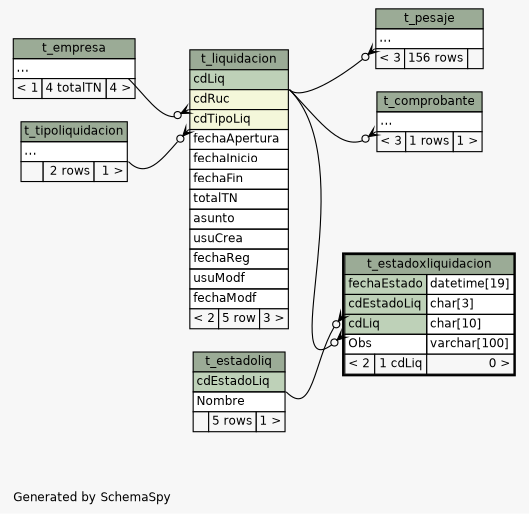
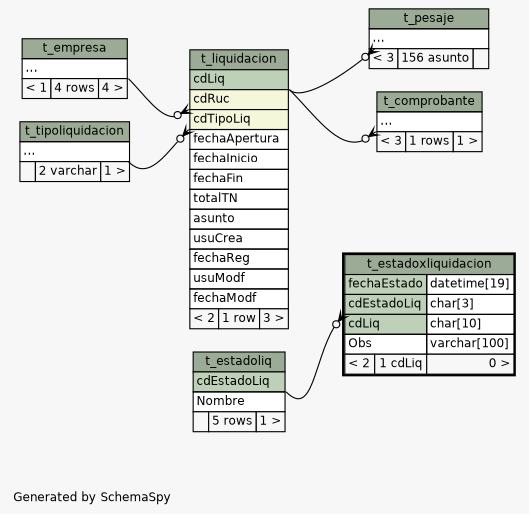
  digraph {
    bgcolor="#f7f7f7"
    fontname=Helvetica
    fontsize=11
    label="\nGenerated by SchemaSpy"
    labeljust=l
    nodesep=0.18
    rankdir=RL
    ranksep=0.46
    node [fontname=Helvetica fontsize=11 shape=plaintext]
    edge [arrowhead=none arrowsize=0.8 arrowtail=crowodot dir=back headport="cdLiq:se" tailport="elipses:sw"]
    n1 [label=<     <TABLE BORDER="0" CELLBORDER="1" CELLSPACING="0" BGCOLOR="#ffffff">       <TR><TD COLSPAN="3" BGCOLOR="#9bab96" ALIGN="CENTER">t_comprobante</TD></TR>       <TR><TD PORT="elipses" COLSPAN="3" ALIGN="LEFT">...</TD></TR>       <TR><TD ALIGN="LEFT" BGCOLOR="#f7f7f7">&lt; 3</TD><TD ALIGN="RIGHT" BGCOLOR="#f7f7f7">1 rows</TD><TD ALIGN="RIGHT" BGCOLOR="#f7f7f7">1 &gt;</TD></TR>     </TABLE>>]
-   n2 [label=<     <TABLE BORDER="0" CELLBORDER="1" CELLSPACING="0" BGCOLOR="#ffffff">       <TR><TD COLSPAN="3" BGCOLOR="#9bab96" ALIGN="CENTER">t_liquidacion</TD></TR>       <TR><TD PORT="cdLiq" COLSPAN="3" BGCOLOR="#bed1b8" ALIGN="LEFT">cdLiq</TD></TR>       <TR><TD PORT="cdRuc" COLSPAN="3" BGCOLOR="#f4f7da" ALIGN="LEFT">cdRuc</TD></TR>       <TR><TD PORT="cdTipoLiq" COLSPAN="3" BGCOLOR="#f4f7da" ALIGN="LEFT">cdTipoLiq</TD></TR>       <TR><TD PORT="fechaApertura" COLSPAN="3" ALIGN="LEFT">fechaApertura</TD></TR>       <TR><TD PORT="fechaInicio" COLSPAN="3" ALIGN="LEFT">fechaInicio</TD></TR>       <TR><TD PORT="fechaFin" COLSPAN="3" ALIGN="LEFT">fechaFin</TD></TR>       <TR><TD PORT="totalTN" COLSPAN="3" ALIGN="LEFT">totalTN</TD></TR>       <TR><TD PORT="asunto" COLSPAN="3" ALIGN="LEFT">asunto</TD></TR>       <TR><TD PORT="usuCrea" COLSPAN="3" ALIGN="LEFT">usuCrea</TD></TR>       <TR><TD PORT="fechaReg" COLSPAN="3" ALIGN="LEFT">fechaReg</TD></TR>       <TR><TD PORT="usuModf" COLSPAN="3" ALIGN="LEFT">usuModf</TD></TR>       <TR><TD PORT="fechaModf" COLSPAN="3" ALIGN="LEFT">fechaModf</TD></TR>       <TR><TD ALIGN="LEFT" BGCOLOR="#f7f7f7">&lt; 2</TD><TD ALIGN="RIGHT" BGCOLOR="#f7f7f7">5 row</TD><TD ALIGN="RIGHT" BGCOLOR="#f7f7f7">3 &gt;</TD></TR>     </TABLE>>]
-   n3 [label=<     <TABLE BORDER="0" CELLBORDER="1" CELLSPACING="0" BGCOLOR="#ffffff">       <TR><TD COLSPAN="3" BGCOLOR="#9bab96" ALIGN="CENTER">t_empresa</TD></TR>       <TR><TD PORT="elipses" COLSPAN="3" ALIGN="LEFT">...</TD></TR>       <TR><TD ALIGN="LEFT" BGCOLOR="#f7f7f7">&lt; 1</TD><TD ALIGN="RIGHT" BGCOLOR="#f7f7f7">4 totalTN</TD><TD ALIGN="RIGHT" BGCOLOR="#f7f7f7">4 &gt;</TD></TR>     </TABLE>>]
-   n4 [label=<     <TABLE BORDER="0" CELLBORDER="1" CELLSPACING="0" BGCOLOR="#ffffff">       <TR><TD COLSPAN="3" BGCOLOR="#9bab96" ALIGN="CENTER">t_tipoliquidacion</TD></TR>       <TR><TD PORT="elipses" COLSPAN="3" ALIGN="LEFT">...</TD></TR>       <TR><TD ALIGN="LEFT" BGCOLOR="#f7f7f7">  </TD><TD ALIGN="RIGHT" BGCOLOR="#f7f7f7">2 rows</TD><TD ALIGN="RIGHT" BGCOLOR="#f7f7f7">1 &gt;</TD></TR>     </TABLE>>]
+   n2 [label=<     <TABLE BORDER="0" CELLBORDER="1" CELLSPACING="0" BGCOLOR="#ffffff">       <TR><TD COLSPAN="3" BGCOLOR="#9bab96" ALIGN="CENTER">t_liquidacion</TD></TR>       <TR><TD PORT="cdLiq" COLSPAN="3" BGCOLOR="#bed1b8" ALIGN="LEFT">cdLiq</TD></TR>       <TR><TD PORT="cdRuc" COLSPAN="3" BGCOLOR="#f4f7da" ALIGN="LEFT">cdRuc</TD></TR>       <TR><TD PORT="cdTipoLiq" COLSPAN="3" BGCOLOR="#f4f7da" ALIGN="LEFT">cdTipoLiq</TD></TR>       <TR><TD PORT="fechaApertura" COLSPAN="3" ALIGN="LEFT">fechaApertura</TD></TR>       <TR><TD PORT="fechaInicio" COLSPAN="3" ALIGN="LEFT">fechaInicio</TD></TR>       <TR><TD PORT="fechaFin" COLSPAN="3" ALIGN="LEFT">fechaFin</TD></TR>       <TR><TD PORT="totalTN" COLSPAN="3" ALIGN="LEFT">totalTN</TD></TR>       <TR><TD PORT="asunto" COLSPAN="3" ALIGN="LEFT">asunto</TD></TR>       <TR><TD PORT="usuCrea" COLSPAN="3" ALIGN="LEFT">usuCrea</TD></TR>       <TR><TD PORT="fechaReg" COLSPAN="3" ALIGN="LEFT">fechaReg</TD></TR>       <TR><TD PORT="usuModf" COLSPAN="3" ALIGN="LEFT">usuModf</TD></TR>       <TR><TD PORT="fechaModf" COLSPAN="3" ALIGN="LEFT">fechaModf</TD></TR>       <TR><TD ALIGN="LEFT" BGCOLOR="#f7f7f7">&lt; 2</TD><TD ALIGN="RIGHT" BGCOLOR="#f7f7f7">1 row</TD><TD ALIGN="RIGHT" BGCOLOR="#f7f7f7">3 &gt;</TD></TR>     </TABLE>>]
+   n3 [label=<     <TABLE BORDER="0" CELLBORDER="1" CELLSPACING="0" BGCOLOR="#ffffff">       <TR><TD COLSPAN="3" BGCOLOR="#9bab96" ALIGN="CENTER">t_empresa</TD></TR>       <TR><TD PORT="elipses" COLSPAN="3" ALIGN="LEFT">...</TD></TR>       <TR><TD ALIGN="LEFT" BGCOLOR="#f7f7f7">&lt; 1</TD><TD ALIGN="RIGHT" BGCOLOR="#f7f7f7">4 rows</TD><TD ALIGN="RIGHT" BGCOLOR="#f7f7f7">4 &gt;</TD></TR>     </TABLE>>]
+   n4 [label=<     <TABLE BORDER="0" CELLBORDER="1" CELLSPACING="0" BGCOLOR="#ffffff">       <TR><TD COLSPAN="3" BGCOLOR="#9bab96" ALIGN="CENTER">t_tipoliquidacion</TD></TR>       <TR><TD PORT="elipses" COLSPAN="3" ALIGN="LEFT">...</TD></TR>       <TR><TD ALIGN="LEFT" BGCOLOR="#f7f7f7">  </TD><TD ALIGN="RIGHT" BGCOLOR="#f7f7f7">2 varchar</TD><TD ALIGN="RIGHT" BGCOLOR="#f7f7f7">1 &gt;</TD></TR>     </TABLE>>]
    n5 [label=<     <TABLE BORDER="2" CELLBORDER="1" CELLSPACING="0" BGCOLOR="#ffffff">       <TR><TD COLSPAN="3" BGCOLOR="#9bab96" ALIGN="CENTER">t_estadoxliquidacion</TD></TR>       <TR><TD PORT="fechaEstado" COLSPAN="2" BGCOLOR="#bed1b8" ALIGN="LEFT">fechaEstado</TD><TD PORT="fechaEstado.type" ALIGN="LEFT">datetime[19]</TD></TR>       <TR><TD PORT="cdEstadoLiq" COLSPAN="2" BGCOLOR="#bed1b8" ALIGN="LEFT">cdEstadoLiq</TD><TD PORT="cdEstadoLiq.type" ALIGN="LEFT">char[3]</TD></TR>       <TR><TD PORT="cdLiq" COLSPAN="2" BGCOLOR="#bed1b8" ALIGN="LEFT">cdLiq</TD><TD PORT="cdLiq.type" ALIGN="LEFT">char[10]</TD></TR>       <TR><TD PORT="Obs" COLSPAN="2" ALIGN="LEFT">Obs</TD><TD PORT="Obs.type" ALIGN="LEFT">varchar[100]</TD></TR>       <TR><TD ALIGN="LEFT" BGCOLOR="#f7f7f7">&lt; 2</TD><TD ALIGN="RIGHT" BGCOLOR="#f7f7f7">1 cdLiq</TD><TD ALIGN="RIGHT" BGCOLOR="#f7f7f7">0 &gt;</TD></TR>     </TABLE>>]
    n6 [label=<     <TABLE BORDER="0" CELLBORDER="1" CELLSPACING="0" BGCOLOR="#ffffff">       <TR><TD COLSPAN="3" BGCOLOR="#9bab96" ALIGN="CENTER">t_estadoliq</TD></TR>       <TR><TD PORT="cdEstadoLiq" COLSPAN="3" BGCOLOR="#bed1b8" ALIGN="LEFT">cdEstadoLiq</TD></TR>       <TR><TD PORT="Nombre" COLSPAN="3" ALIGN="LEFT">Nombre</TD></TR>       <TR><TD ALIGN="LEFT" BGCOLOR="#f7f7f7">  </TD><TD ALIGN="RIGHT" BGCOLOR="#f7f7f7">5 rows</TD><TD ALIGN="RIGHT" BGCOLOR="#f7f7f7">1 &gt;</TD></TR>     </TABLE>>]
-   n7 [label=<     <TABLE BORDER="0" CELLBORDER="1" CELLSPACING="0" BGCOLOR="#ffffff">       <TR><TD COLSPAN="3" BGCOLOR="#9bab96" ALIGN="CENTER">t_pesaje</TD></TR>       <TR><TD PORT="elipses" COLSPAN="3" ALIGN="LEFT">...</TD></TR>       <TR><TD ALIGN="LEFT" BGCOLOR="#f7f7f7">&lt; 3</TD><TD ALIGN="RIGHT" BGCOLOR="#f7f7f7">156 rows</TD><TD ALIGN="RIGHT" BGCOLOR="#f7f7f7">  </TD></TR>     </TABLE>>]
+   n7 [label=<     <TABLE BORDER="0" CELLBORDER="1" CELLSPACING="0" BGCOLOR="#ffffff">       <TR><TD COLSPAN="3" BGCOLOR="#9bab96" ALIGN="CENTER">t_pesaje</TD></TR>       <TR><TD PORT="elipses" COLSPAN="3" ALIGN="LEFT">...</TD></TR>       <TR><TD ALIGN="LEFT" BGCOLOR="#f7f7f7">&lt; 3</TD><TD ALIGN="RIGHT" BGCOLOR="#f7f7f7">156 asunto</TD><TD ALIGN="RIGHT" BGCOLOR="#f7f7f7">  </TD></TR>     </TABLE>>]
    n1 -> n2
    n2 -> n3 [headport="elipses:se" tailport="cdRuc:sw"]
    n2 -> n4 [headport="elipses:se" tailport="cdTipoLiq:sw"]
-   n5 -> n2 [tailport="cdLiq:sw"]
    n5 -> n6 [headport="cdEstadoLiq:se" tailport="cdEstadoLiq:sw"]
    n7 -> n2
  }
